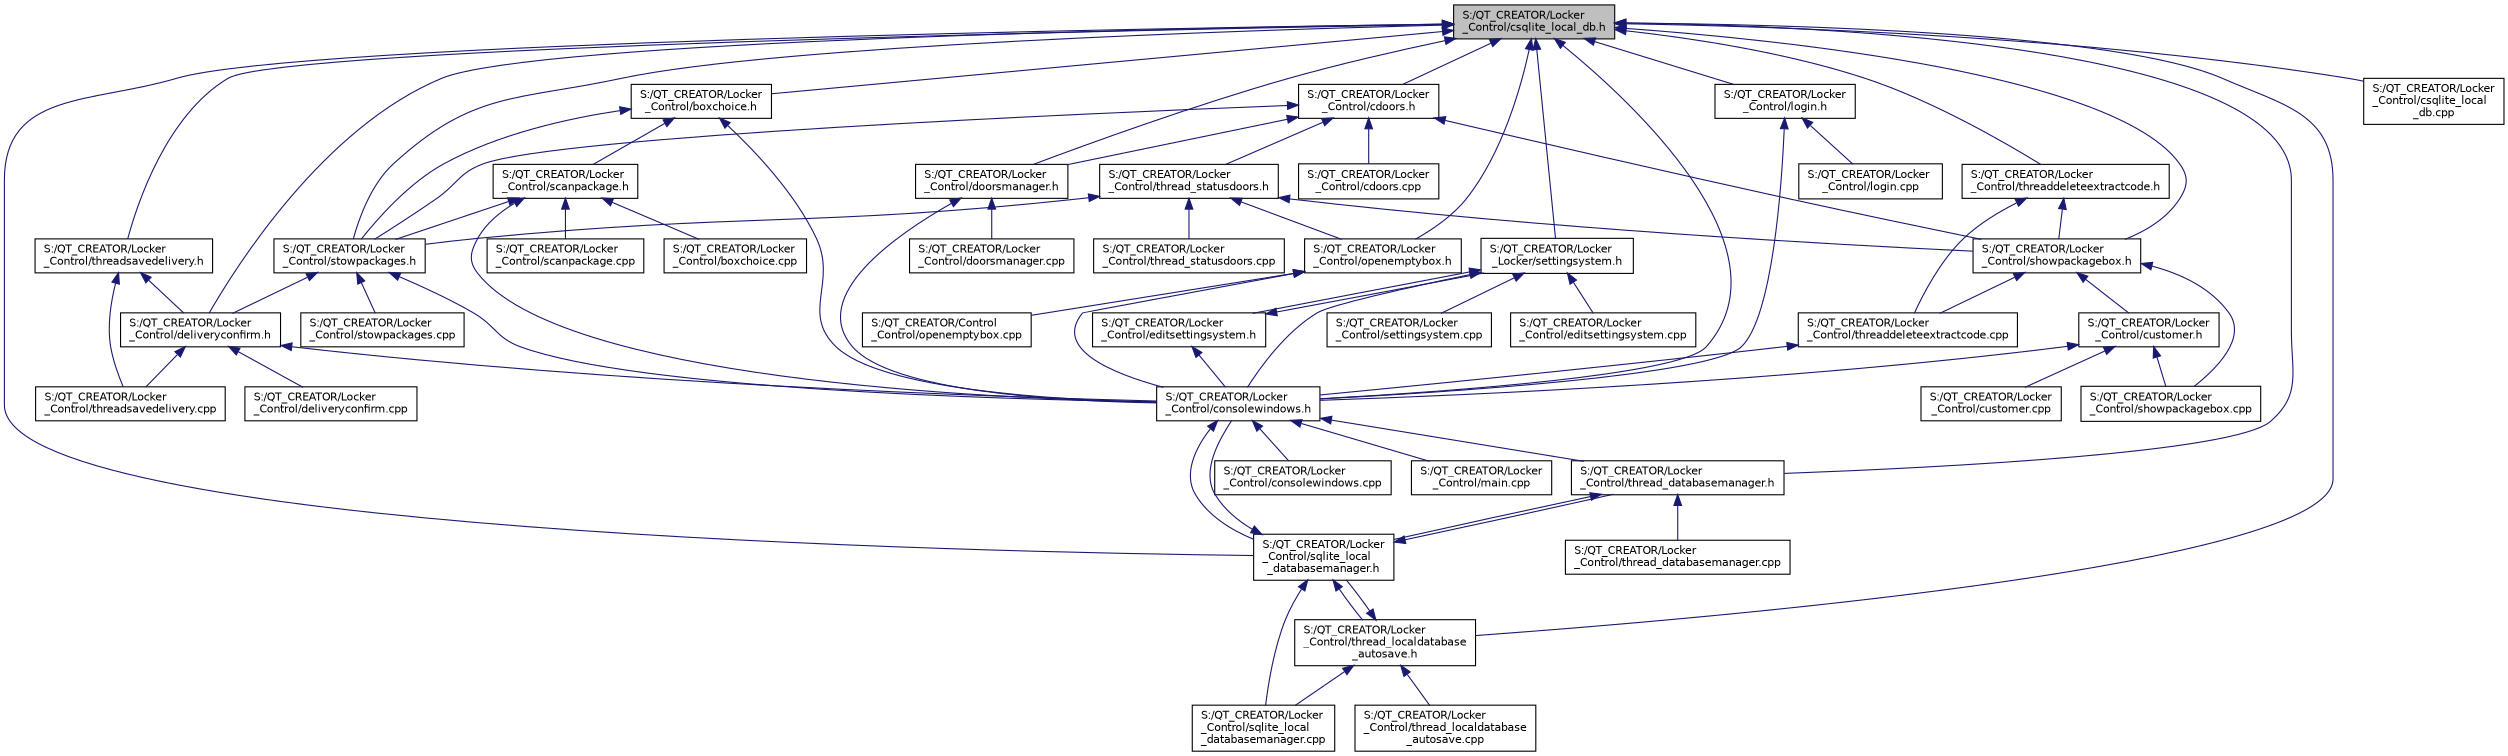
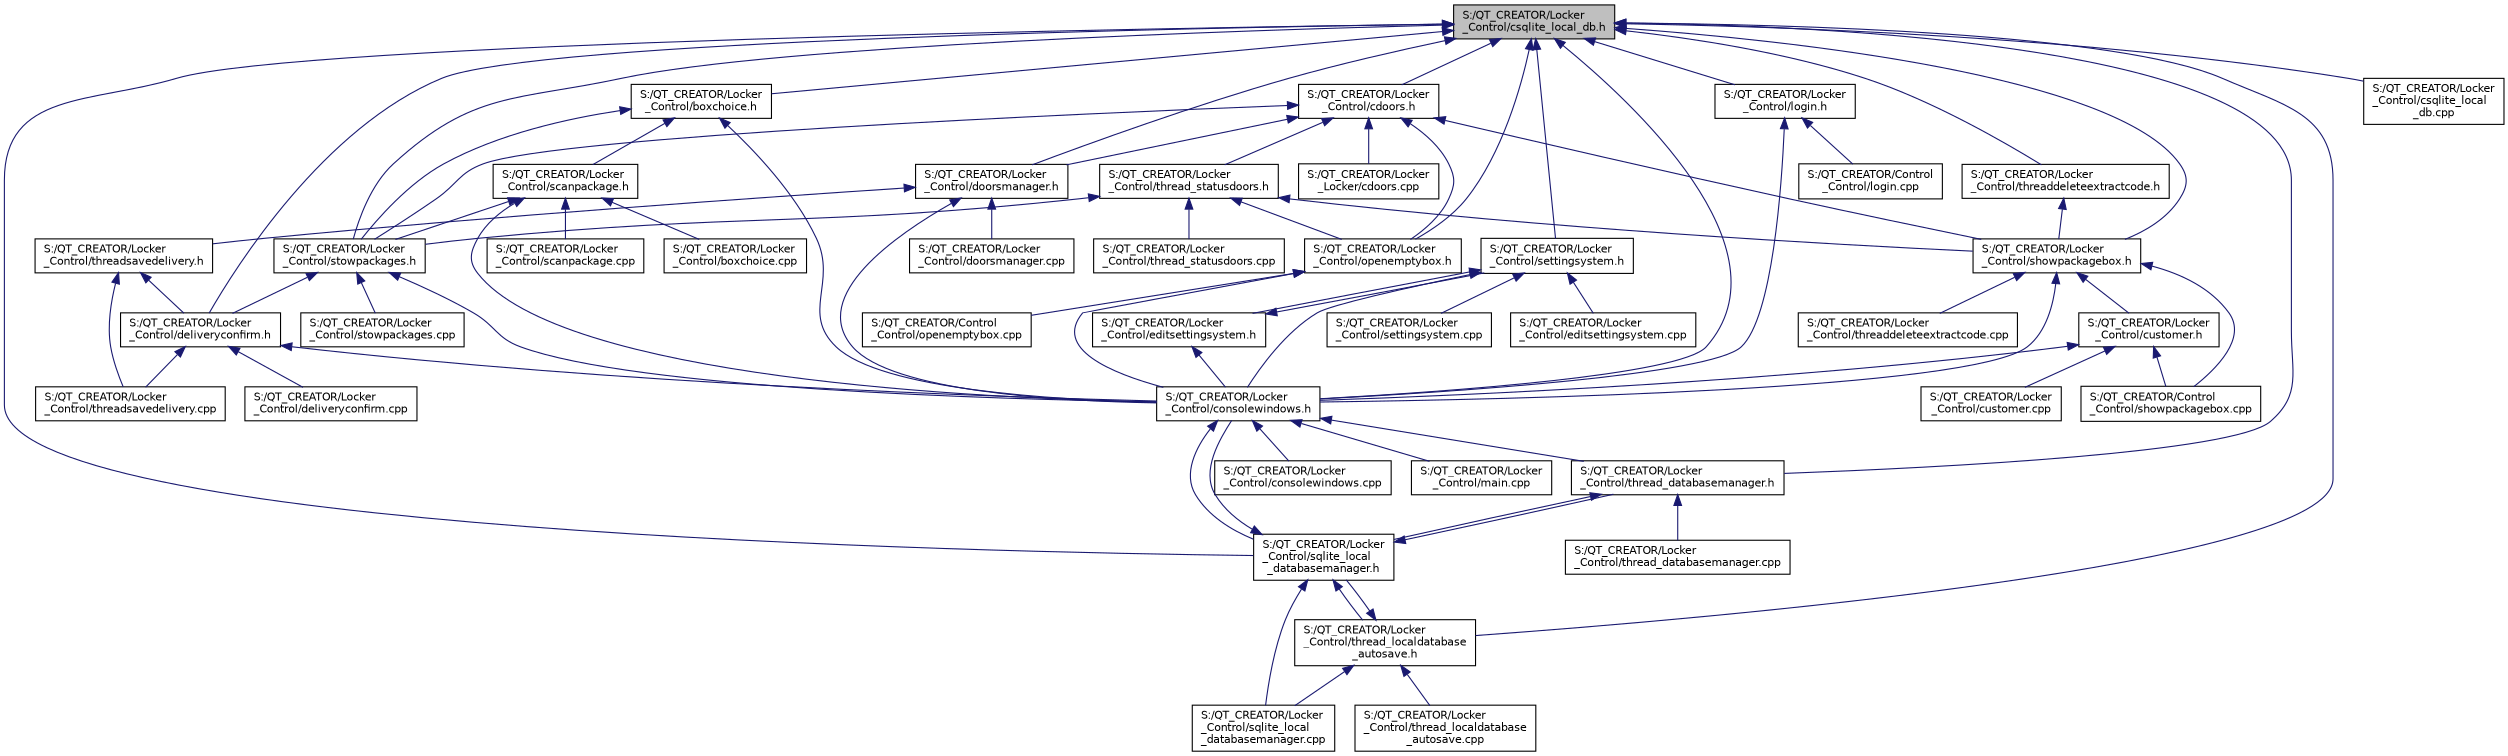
  digraph {
    node [color=black fillcolor=white fontname=Helvetica fontsize=10 shape=record style=filled]
    edge [color=midnightblue dir=back fontname=Helvetica fontsize=10 labelfontname=Helvetica labelfontsize=10 style=solid]
    n1 [fillcolor=grey75 fontcolor=black height=0.2 label="S:/QT_CREATOR/Locker\l_Control/csqlite_local_db.h" width=0.4]
    n2 [height=0.2 label="S:/QT_CREATOR/Locker\l_Control/boxchoice.h" width=0.4]
    n3 [height=0.2 label="S:/QT_CREATOR/Locker\l_Control/stowpackages.h" width=0.4]
    n4 [height=0.2 label="S:/QT_CREATOR/Locker\l_Control/deliveryconfirm.h" width=0.4]
    n5 [height=0.2 label="S:/QT_CREATOR/Locker\l_Control/consolewindows.h" width=0.4]
    n6 [height=0.2 label="S:/QT_CREATOR/Locker\l_Control/thread_databasemanager.h" width=0.4]
    n7 [height=0.2 label="S:/QT_CREATOR/Locker\l_Control/sqlite_local\l_databasemanager.h" width=0.4]
    n8 [height=0.2 label="S:/QT_CREATOR/Locker\l_Control/thread_localdatabase\l_autosave.h" width=0.4]
    n9 [height=0.2 label="S:/QT_CREATOR/Locker\l_Control/cdoors.h" width=0.4]
    n10 [height=0.2 label="S:/QT_CREATOR/Locker\l_Control/showpackagebox.h" width=0.4]
    n11 [height=0.2 label="S:/QT_CREATOR/Locker\l_Control/openemptybox.h" width=0.4]
    n12 [height=0.2 label="S:/QT_CREATOR/Locker\l_Control/doorsmanager.h" width=0.4]
    n13 [height=0.2 label="S:/QT_CREATOR/Locker\l_Control/threaddeleteextractcode.h" width=0.4]
    n14 [height=0.2 label="S:/QT_CREATOR/Locker\l_Control/login.h" width=0.4]
    n15 [height=0.2 label="S:/QT_CREATOR/Locker\l_Control/threadsavedelivery.h" width=0.4]
-   n16 [height=0.2 label="S:/QT_CREATOR/Locker\l_Locker/settingsystem.h" width=0.4]
+   n16 [height=0.2 label="S:/QT_CREATOR/Locker\l_Control/settingsystem.h" width=0.4]
    n17 [height=0.2 label="S:/QT_CREATOR/Locker\l_Control/csqlite_local\l_db.cpp" width=0.4]
    n18 [height=0.2 label="S:/QT_CREATOR/Locker\l_Control/scanpackage.h" width=0.4]
    n19 [height=0.2 label="S:/QT_CREATOR/Locker\l_Control/stowpackages.cpp" width=0.4]
    n20 [height=0.2 label="S:/QT_CREATOR/Locker\l_Control/deliveryconfirm.cpp" width=0.4]
    n21 [height=0.2 label="S:/QT_CREATOR/Locker\l_Control/threadsavedelivery.cpp" width=0.4]
    n22 [height=0.2 label="S:/QT_CREATOR/Locker\l_Control/consolewindows.cpp" width=0.4]
    n23 [height=0.2 label="S:/QT_CREATOR/Locker\l_Control/main.cpp" width=0.4]
    n24 [height=0.2 label="S:/QT_CREATOR/Locker\l_Control/thread_databasemanager.cpp" width=0.4]
    n25 [height=0.2 label="S:/QT_CREATOR/Locker\l_Control/sqlite_local\l_databasemanager.cpp" width=0.4]
    n26 [height=0.2 label="S:/QT_CREATOR/Locker\l_Control/thread_localdatabase\l_autosave.cpp" width=0.4]
-   n27 [height=0.2 label="S:/QT_CREATOR/Locker\l_Control/cdoors.cpp" width=0.4]
+   n27 [height=0.2 label="S:/QT_CREATOR/Locker\l_Locker/cdoors.cpp" width=0.4]
    n28 [height=0.2 label="S:/QT_CREATOR/Locker\l_Control/thread_statusdoors.h" width=0.4]
    n29 [height=0.2 label="S:/QT_CREATOR/Locker\l_Control/customer.h" width=0.4]
-   n30 [height=0.2 label="S:/QT_CREATOR/Locker\l_Control/showpackagebox.cpp" width=0.4]
+   n30 [height=0.2 label="S:/QT_CREATOR/Control\l_Control/showpackagebox.cpp" width=0.4]
    n31 [height=0.2 label="S:/QT_CREATOR/Locker\l_Control/threaddeleteextractcode.cpp" width=0.4]
    n32 [height=0.2 label="S:/QT_CREATOR/Locker\l_Control/customer.cpp" width=0.4]
    n33 [height=0.2 label="S:/QT_CREATOR/Control\l_Control/openemptybox.cpp" width=0.4]
    n34 [height=0.2 label="S:/QT_CREATOR/Locker\l_Control/doorsmanager.cpp" width=0.4]
-   n35 [height=0.2 label="S:/QT_CREATOR/Locker\l_Control/login.cpp" width=0.4]
+   n35 [height=0.2 label="S:/QT_CREATOR/Control\l_Control/login.cpp" width=0.4]
    n36 [height=0.2 label="S:/QT_CREATOR/Locker\l_Control/editsettingsystem.h" width=0.4]
    n37 [height=0.2 label="S:/QT_CREATOR/Locker\l_Control/settingsystem.cpp" width=0.4]
    n38 [height=0.2 label="S:/QT_CREATOR/Locker\l_Control/editsettingsystem.cpp" width=0.4]
    n39 [height=0.2 label="S:/QT_CREATOR/Locker\l_Control/boxchoice.cpp" width=0.4]
    n40 [height=0.2 label="S:/QT_CREATOR/Locker\l_Control/scanpackage.cpp" width=0.4]
    n41 [height=0.2 label="S:/QT_CREATOR/Locker\l_Control/thread_statusdoors.cpp" width=0.4]
    n1 -> n2
    n1 -> n3
    n1 -> n4
    n1 -> n5
    n1 -> n6
    n1 -> n7
    n1 -> n8
    n1 -> n9
    n1 -> n10
    n1 -> n11
    n1 -> n12
    n1 -> n13
    n1 -> n14
-   n1 -> n15
+   n12 -> n15
    n1 -> n16
    n1 -> n17
    n2 -> n3
    n2 -> n5
    n2 -> n18
    n3 -> n4
    n3 -> n5
    n3 -> n19
    n4 -> n5
    n4 -> n20
    n4 -> n21
    n5 -> n6
    n5 -> n7
    n5 -> n22
    n5 -> n23
    n6 -> n7
    n6 -> n24
    n7 -> n5
    n7 -> n6
    n7 -> n8
    n7 -> n25
    n8 -> n7
    n8 -> n25
    n8 -> n26
    n9 -> n3
    n9 -> n10
+   n9 -> n11
    n9 -> n12
    n9 -> n27
    n9 -> n28
-   n31 -> n5
+   n10 -> n5
    n10 -> n29
    n10 -> n30
    n10 -> n31
    n11 -> n5
    n11 -> n33
    n12 -> n5
    n12 -> n34
    n13 -> n10
-   n13 -> n31
    n14 -> n5
    n14 -> n35
    n15 -> n4
    n15 -> n21
    n16 -> n5
    n16 -> n36
    n16 -> n37
    n16 -> n38
    n18 -> n3
    n18 -> n5
    n18 -> n39
    n18 -> n40
    n28 -> n3
    n28 -> n10
    n28 -> n11
    n28 -> n41
    n29 -> n5
    n29 -> n30
    n29 -> n32
    n36 -> n5
    n36 -> n16
  }
